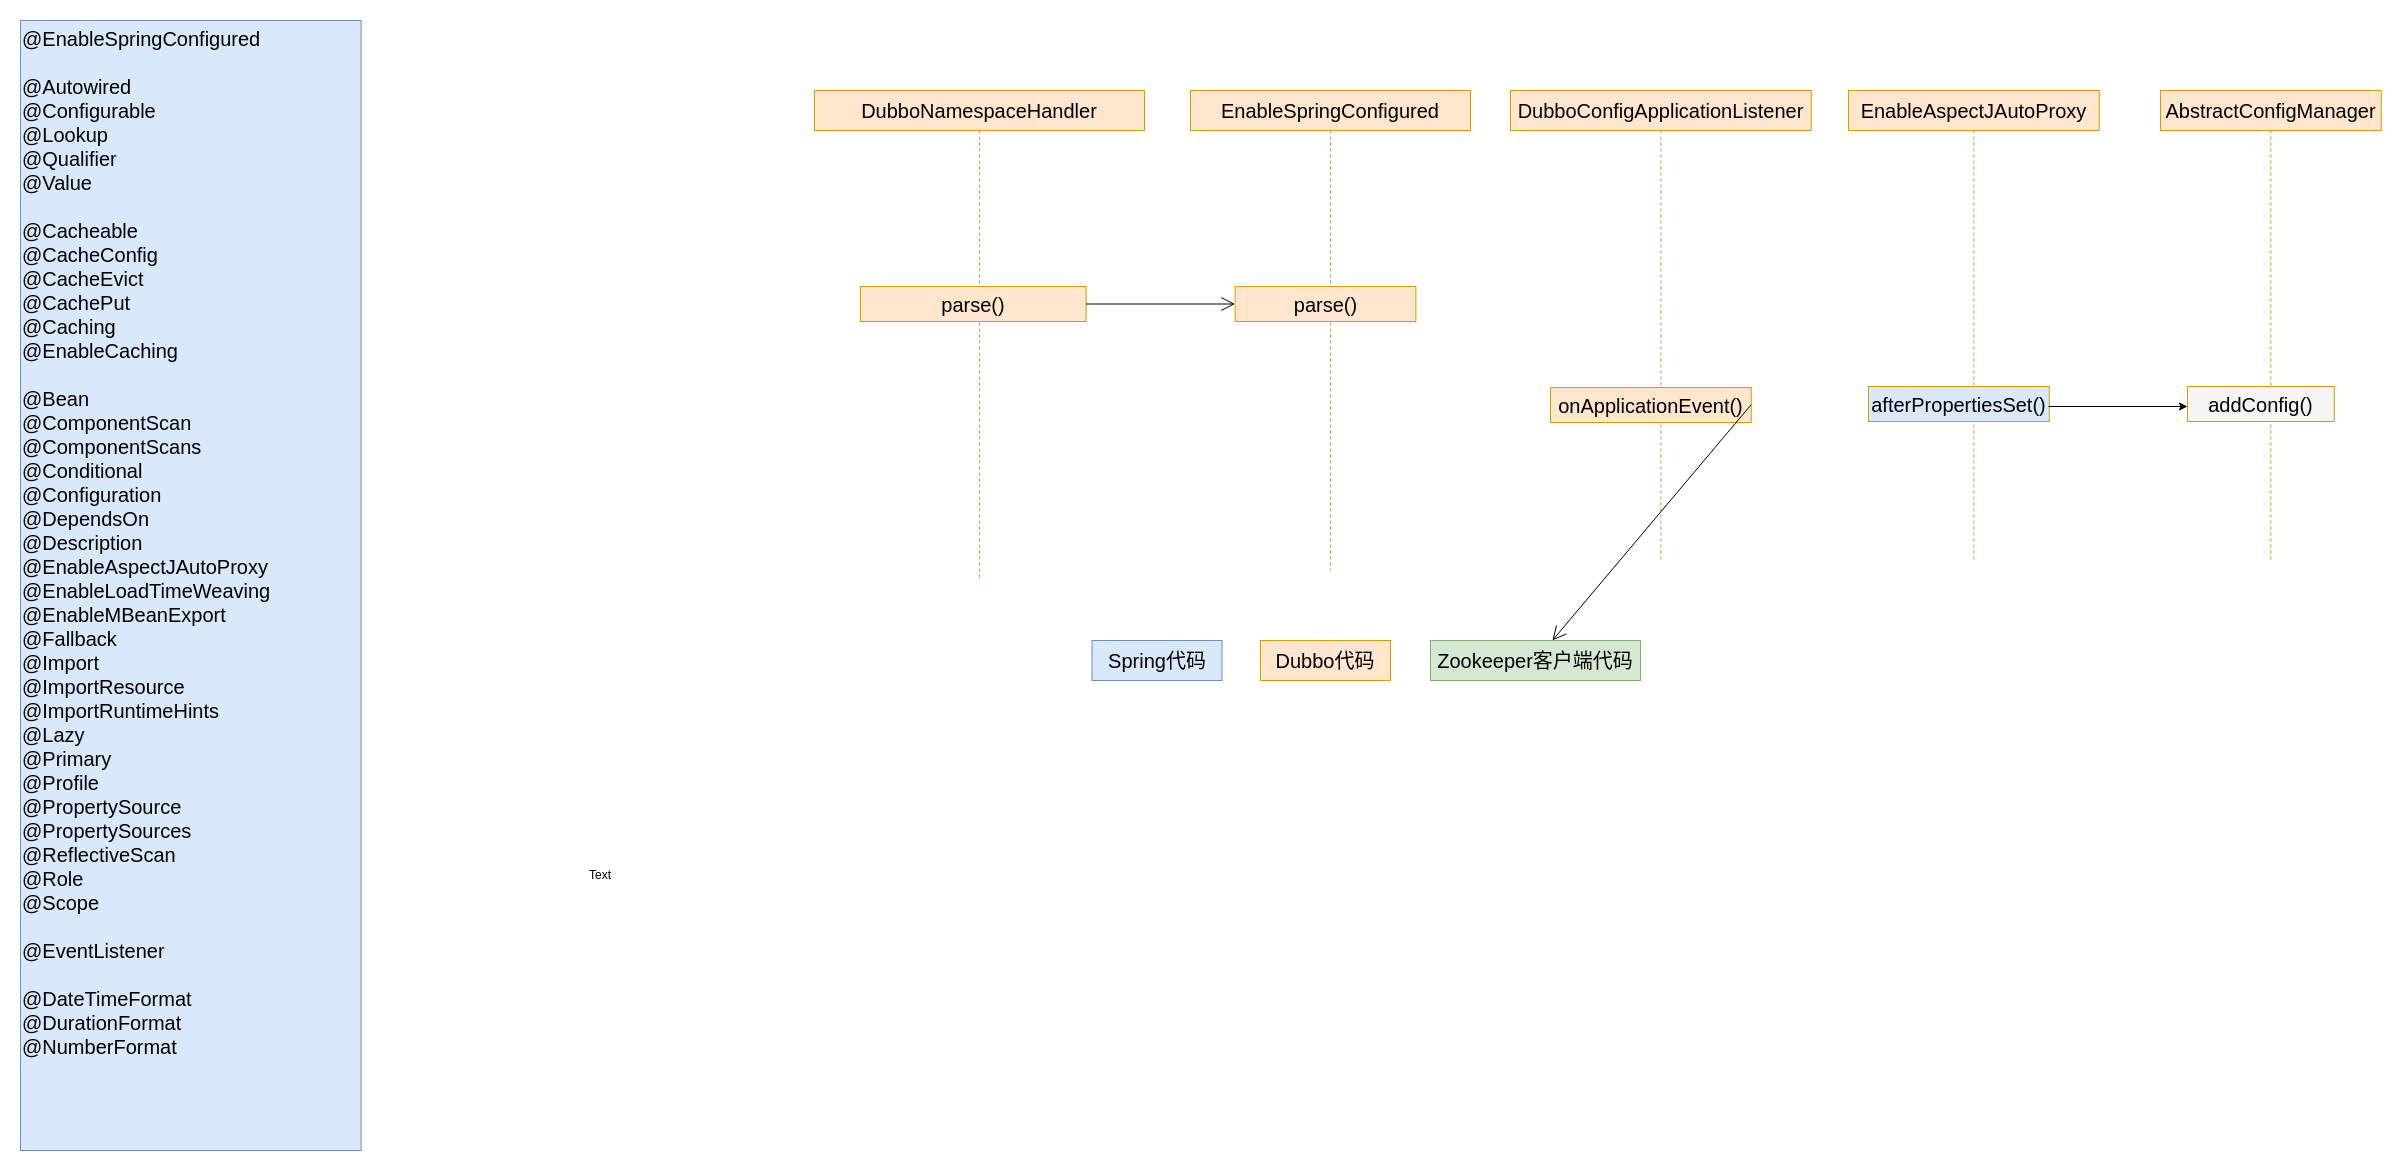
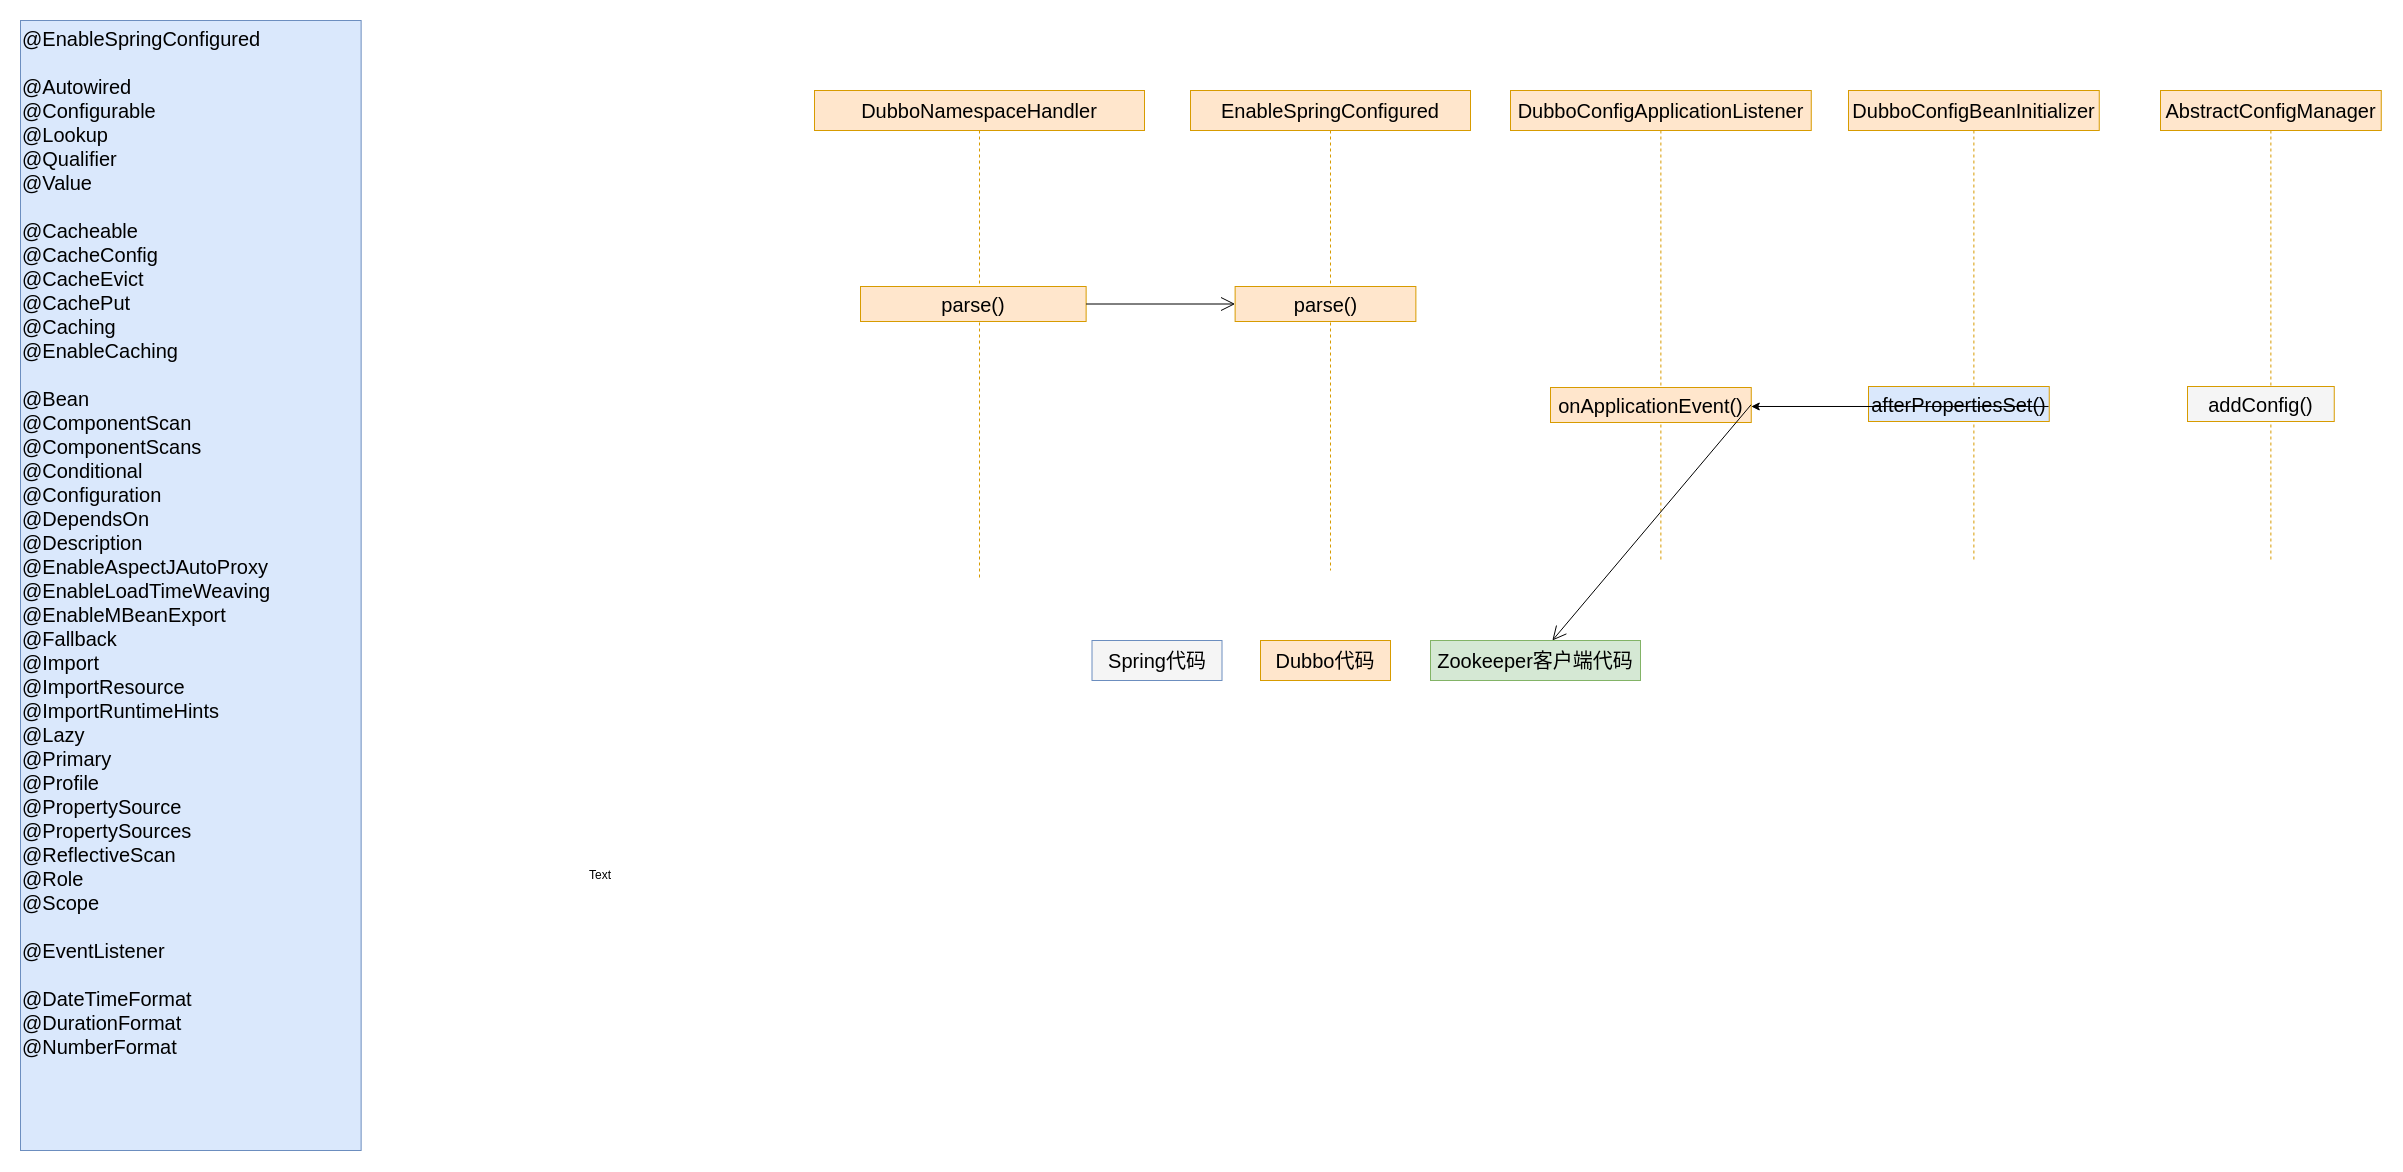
  <mxCell id="0" />
  <mxCell id="1" parent="0" />
  <mxCell id="2" value="&lt;span style=&quot;font-size: 20px;&quot;&gt;DubboNamespaceHandler&lt;/span&gt;" style="shape=umlLifeline;perimeter=lifelinePerimeter;whiteSpace=wrap;html=1;container=1;dropTarget=0;collapsible=0;recursiveResize=0;outlineConnect=0;portConstraint=eastwest;newEdgeStyle={&quot;curved&quot;:0,&quot;rounded&quot;:0};fillColor=#ffe6cc;strokeColor=#d79b00;" parent="1" vertex="1"><mxGeometry x="814" y="90" width="330" height="490" as="geometry" /></mxCell>
  <mxCell id="3" value="&lt;span style=&quot;font-size: 20px;&quot;&gt;EnableSpringConfigured&lt;/span&gt;" style="shape=umlLifeline;perimeter=lifelinePerimeter;whiteSpace=wrap;html=1;container=1;dropTarget=0;collapsible=0;recursiveResize=0;outlineConnect=0;portConstraint=eastwest;newEdgeStyle={&quot;curved&quot;:0,&quot;rounded&quot;:0};fillColor=#ffe6cc;strokeColor=#d79b00;" parent="1" vertex="1"><mxGeometry x="1190" y="90" width="280" height="480" as="geometry" /></mxCell>
  <mxCell id="4" value="&lt;span style=&quot;font-size: 20px; text-wrap-mode: wrap;&quot;&gt;parse()&lt;/span&gt;" style="html=1;points=[[0,0,0,0,5],[0,1,0,0,-5],[1,0,0,0,5],[1,1,0,0,-5]];perimeter=orthogonalPerimeter;outlineConnect=0;targetShapes=umlLifeline;portConstraint=eastwest;newEdgeStyle={&quot;curved&quot;:0,&quot;rounded&quot;:0};fillColor=#ffe6cc;strokeColor=#d79b00;" parent="3" vertex="1"><mxGeometry x="44.62" y="196" width="180.75" height="35" as="geometry" /></mxCell>
  <mxCell id="5" value="parse()" style="html=1;whiteSpace=wrap;fontSize=20;fillColor=#ffe6cc;strokeColor=#d79b00;" parent="1" vertex="1"><mxGeometry x="860" y="286" width="225.63" height="35" as="geometry" /></mxCell>
  <mxCell id="6" value="" style="endArrow=open;endFill=1;endSize=12;html=1;rounded=0;exitX=1;exitY=0.5;exitDx=0;exitDy=0;" parent="1" source="5" target="4" edge="1"><mxGeometry width="160" relative="1" as="geometry"><mxPoint x="1140" y="290" as="sourcePoint" /><mxPoint x="1300" y="290" as="targetPoint" /></mxGeometry></mxCell>
  <mxCell id="7" value="DubboConfigApplicationListener" style="shape=umlLifeline;perimeter=lifelinePerimeter;whiteSpace=wrap;html=1;container=1;dropTarget=0;collapsible=0;recursiveResize=0;outlineConnect=0;portConstraint=eastwest;newEdgeStyle={&quot;curved&quot;:0,&quot;rounded&quot;:0};fontSize=20;fillColor=#ffe6cc;strokeColor=#d79b00;" parent="1" vertex="1"><mxGeometry x="1510" y="90" width="300.75" height="470" as="geometry" /></mxCell>
  <mxCell id="8" value="&lt;div style=&quot;text-align: left;&quot;&gt;&lt;span style=&quot;background-color: transparent; text-align: center; font-size: 20px; text-wrap-mode: wrap;&quot;&gt;onApplicationEvent&lt;/span&gt;&lt;span style=&quot;background-color: transparent; font-size: 20px; text-wrap-mode: wrap;&quot;&gt;()&lt;/span&gt;&lt;/div&gt;" style="html=1;points=[[0,0,0,0,5],[0,1,0,0,-5],[1,0,0,0,5],[1,1,0,0,-5]];perimeter=orthogonalPerimeter;outlineConnect=0;targetShapes=umlLifeline;portConstraint=eastwest;newEdgeStyle={&quot;curved&quot;:0,&quot;rounded&quot;:0};fillColor=#ffe6cc;strokeColor=#d79b00;" parent="7" vertex="1"><mxGeometry x="40" y="297" width="200.75" height="35" as="geometry" /></mxCell>
- <mxCell id="9" value="EnableAspectJAutoProxy" style="shape=umlLifeline;perimeter=lifelinePerimeter;whiteSpace=wrap;html=1;container=1;dropTarget=0;collapsible=0;recursiveResize=0;outlineConnect=0;portConstraint=eastwest;newEdgeStyle={&quot;curved&quot;:0,&quot;rounded&quot;:0};fontSize=20;fillColor=#ffe6cc;strokeColor=#d79b00;" parent="1" vertex="1"><mxGeometry x="1848" y="90" width="250.75" height="470" as="geometry" /></mxCell>
+ <mxCell id="9" value="DubboConfigBeanInitializer" style="shape=umlLifeline;perimeter=lifelinePerimeter;whiteSpace=wrap;html=1;container=1;dropTarget=0;collapsible=0;recursiveResize=0;outlineConnect=0;portConstraint=eastwest;newEdgeStyle={&quot;curved&quot;:0,&quot;rounded&quot;:0};fontSize=20;fillColor=#ffe6cc;strokeColor=#d79b00;" parent="1" vertex="1"><mxGeometry x="1848" y="90" width="250.75" height="470" as="geometry" /></mxCell>
  <mxCell id="10" value="&lt;div style=&quot;text-align: left;&quot;&gt;&lt;span style=&quot;background-color: transparent; text-align: center; font-size: 20px; text-wrap-mode: wrap;&quot;&gt;afterPropertiesSet&lt;/span&gt;&lt;span style=&quot;font-size: 20px; text-wrap-mode: wrap;&quot;&gt;()&lt;/span&gt;&lt;/div&gt;" style="html=1;points=[[0,0,0,0,5],[0,1,0,0,-5],[1,0,0,0,5],[1,1,0,0,-5]];perimeter=orthogonalPerimeter;outlineConnect=0;targetShapes=umlLifeline;portConstraint=eastwest;newEdgeStyle={&quot;curved&quot;:0,&quot;rounded&quot;:0};fillColor=#dae8fc;strokeColor=#d79b00;" parent="9" vertex="1"><mxGeometry x="20" y="296" width="180.75" height="35" as="geometry" /></mxCell>
  <mxCell id="11" value="" style="endArrow=open;endFill=1;endSize=12;html=1;rounded=0;exitX=0.999;exitY=0.494;exitDx=0;exitDy=0;exitPerimeter=0;" parent="1" source="8" target="14" edge="1"><mxGeometry width="160" relative="1" as="geometry"><mxPoint x="1660" y="330" as="sourcePoint" /><mxPoint x="1820" y="450" as="targetPoint" /></mxGeometry></mxCell>
- <mxCell id="12" value="Spring代码" style="rounded=0;whiteSpace=wrap;html=1;fontSize=20;fillColor=#dae8fc;strokeColor=#6c8ebf;" parent="1" vertex="1"><mxGeometry x="1091.5" y="640" width="130" height="40" as="geometry" /></mxCell>
+ <mxCell id="12" value="Spring代码" style="rounded=0;whiteSpace=wrap;html=1;fontSize=20;fillColor=#f5f5f5;strokeColor=#6c8ebf;" parent="1" vertex="1"><mxGeometry x="1091.5" y="640" width="130" height="40" as="geometry" /></mxCell>
  <mxCell id="13" value="Dubbo代码" style="rounded=0;whiteSpace=wrap;html=1;fontSize=20;fillColor=#ffe6cc;strokeColor=#d79b00;" parent="1" vertex="1"><mxGeometry x="1260" y="640" width="130" height="40" as="geometry" /></mxCell>
  <mxCell id="14" value="Zookeeper客户端代码" style="rounded=0;whiteSpace=wrap;html=1;fontSize=20;fillColor=#d5e8d4;strokeColor=#82b366;" parent="1" vertex="1"><mxGeometry x="1430" y="640" width="210" height="40" as="geometry" /></mxCell>
  <mxCell id="15" value="AbstractConfigManager" style="shape=umlLifeline;perimeter=lifelinePerimeter;whiteSpace=wrap;html=1;container=1;dropTarget=0;collapsible=0;recursiveResize=0;outlineConnect=0;portConstraint=eastwest;newEdgeStyle={&quot;curved&quot;:0,&quot;rounded&quot;:0};fontSize=20;fillColor=#ffe6cc;strokeColor=#d79b00;" parent="1" vertex="1"><mxGeometry x="2160" y="90" width="220.75" height="470" as="geometry" /></mxCell>
  <mxCell id="16" value="&lt;div style=&quot;text-align: left;&quot;&gt;&lt;span style=&quot;background-color: transparent; text-align: center; font-size: 20px; text-wrap-mode: wrap;&quot;&gt;addConfig&lt;/span&gt;&lt;span style=&quot;font-size: 20px; text-wrap-mode: wrap;&quot;&gt;()&lt;/span&gt;&lt;/div&gt;" style="html=1;points=[[0,0,0,0,5],[0,1,0,0,-5],[1,0,0,0,5],[1,1,0,0,-5]];perimeter=orthogonalPerimeter;outlineConnect=0;targetShapes=umlLifeline;portConstraint=eastwest;newEdgeStyle={&quot;curved&quot;:0,&quot;rounded&quot;:0};fillColor=#f5f5f5;strokeColor=#d79b00;" parent="15" vertex="1"><mxGeometry x="27" y="296" width="146.75" height="35" as="geometry" /></mxCell>
- <mxCell id="17" value="" style="endArrow=classic;html=1;rounded=0;exitX=0.996;exitY=0.571;exitDx=0;exitDy=0;exitPerimeter=0;" parent="1" source="10" target="16" edge="1"><mxGeometry width="50" height="50" relative="1" as="geometry"><mxPoint x="1900" y="340" as="sourcePoint" /><mxPoint x="1950" y="290" as="targetPoint" /></mxGeometry></mxCell>
+ <mxCell id="17" value="" style="endArrow=classic;html=1;rounded=0;exitX=0.996;exitY=0.571;exitDx=0;exitDy=0;exitPerimeter=0;" parent="1" source="10" target="8" edge="1"><mxGeometry width="50" height="50" relative="1" as="geometry"><mxPoint x="1900" y="340" as="sourcePoint" /><mxPoint x="1950" y="290" as="targetPoint" /></mxGeometry></mxCell>
  <mxCell id="18" value="&lt;div&gt;@EnableSpringConfigured&lt;/div&gt;&lt;div&gt;&lt;br&gt;&lt;/div&gt;&lt;div&gt;@Autowired&lt;/div&gt;&lt;div&gt;@Configurable&lt;/div&gt;&lt;div&gt;@Lookup&lt;/div&gt;&lt;div&gt;@Qualifier&lt;/div&gt;&lt;div&gt;@Value&lt;/div&gt;&lt;div&gt;&lt;br&gt;&lt;/div&gt;&lt;div&gt;@Cacheable&lt;/div&gt;&lt;div&gt;@CacheConfig&lt;/div&gt;&lt;div&gt;@CacheEvict&lt;/div&gt;&lt;div&gt;@CachePut&lt;/div&gt;&lt;div&gt;@Caching&lt;/div&gt;&lt;div&gt;@EnableCaching&lt;/div&gt;&lt;div&gt;&lt;br&gt;&lt;/div&gt;&lt;div&gt;@Bean&lt;/div&gt;&lt;div&gt;@ComponentScan&lt;/div&gt;&lt;div&gt;@ComponentScans&lt;/div&gt;&lt;div&gt;@Conditional&lt;/div&gt;&lt;div&gt;@Configuration&lt;/div&gt;&lt;div&gt;@DependsOn&lt;/div&gt;&lt;div&gt;@Description&lt;/div&gt;&lt;div&gt;@EnableAspectJAutoProxy&lt;/div&gt;&lt;div&gt;@EnableLoadTimeWeaving&lt;/div&gt;&lt;div&gt;@EnableMBeanExport&lt;/div&gt;&lt;div&gt;@Fallback&lt;/div&gt;&lt;div&gt;@Import&lt;/div&gt;&lt;div&gt;@ImportResource&lt;/div&gt;&lt;div&gt;@ImportRuntimeHints&lt;/div&gt;&lt;div&gt;@Lazy&lt;/div&gt;&lt;div&gt;@Primary&lt;/div&gt;&lt;div&gt;@Profile&lt;/div&gt;&lt;div&gt;@PropertySource&lt;/div&gt;&lt;div&gt;@PropertySources&lt;/div&gt;&lt;div&gt;@ReflectiveScan&lt;/div&gt;&lt;div&gt;@Role&lt;/div&gt;&lt;div&gt;@Scope&lt;/div&gt;&lt;div&gt;&lt;br&gt;&lt;/div&gt;&lt;div&gt;@EventListener&lt;/div&gt;&lt;div&gt;&lt;br&gt;&lt;/div&gt;&lt;div&gt;@DateTimeFormat&lt;/div&gt;&lt;div&gt;@DurationFormat&lt;/div&gt;&lt;div&gt;@NumberFormat&lt;/div&gt;" style="html=1;whiteSpace=wrap;fontSize=20;fillColor=#dae8fc;strokeColor=#6c8ebf;align=left;verticalAlign=top;" parent="1" vertex="1"><mxGeometry x="20" y="20" width="340.63" height="1130" as="geometry" /></mxCell>
  <mxCell id="19" value="Text" style="text;html=1;align=center;verticalAlign=middle;whiteSpace=wrap;rounded=0;" vertex="1" parent="1"><mxGeometry x="570" y="860" width="60" height="30" as="geometry" /></mxCell>
